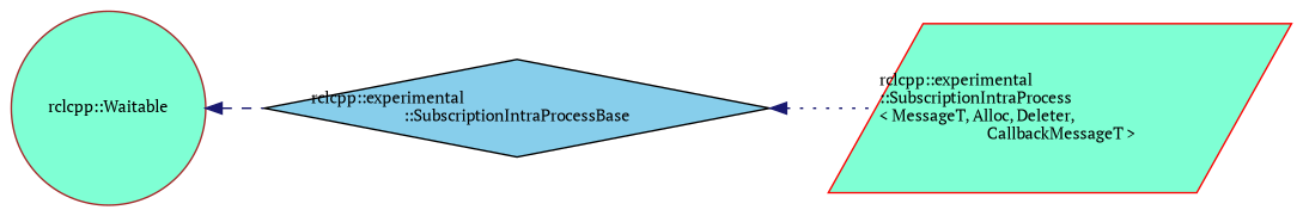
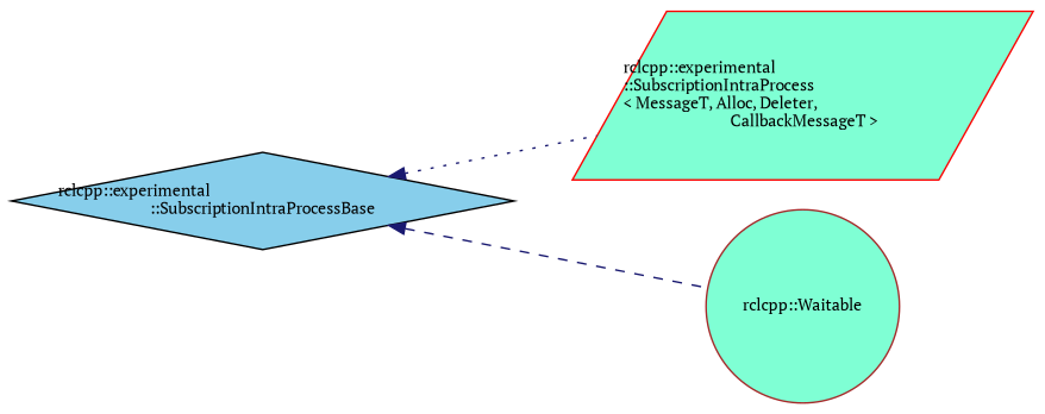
  digraph {
    rankdir=LR
    fontname="PT Serif"
    node [fillcolor=aquamarine fontname="PT Serif" fontsize=10 style=filled]
    edge [color=midnightblue dir=back fontname="PT Serif" fontsize=10 labelfontname=Helvetica labelfontsize=10]
    n1 [color=black fillcolor=skyblue fontcolor=black height=0.2 label="rclcpp::experimental\l::SubscriptionIntraProcessBase" shape=diamond width=0.4]
    n2 [color=red height=0.2 label="rclcpp::experimental\l::SubscriptionIntraProcess\l\< MessageT, Alloc, Deleter,\l CallbackMessageT \>" shape=parallelogram width=0.4]
    n3 [color=brown height=0.2 label="rclcpp::Waitable" shape=circle width=0.4]
    n1 -> n2 [style=dotted]
-   n3 -> n1 [style=dashed]
+   n1 -> n3 [style=dashed]
  }
